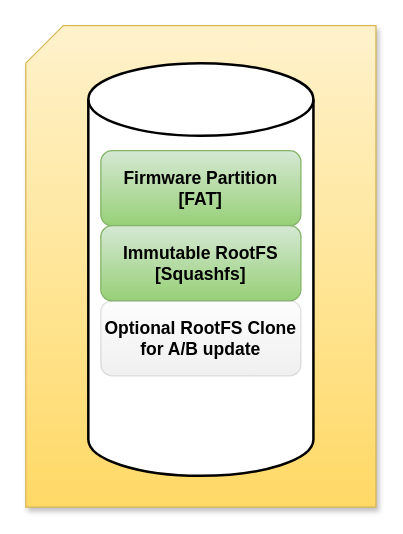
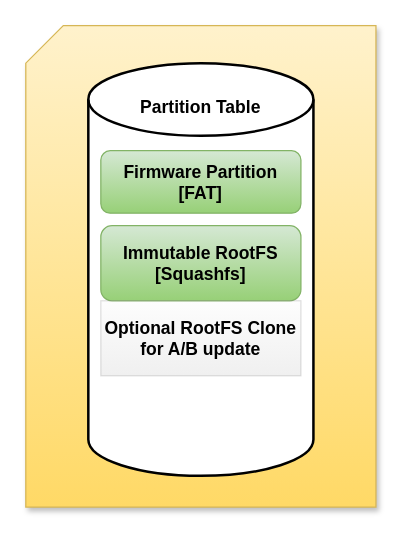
  <mxCell id="0" />
  <mxCell id="1" parent="0" />
  <mxCell id="2" value="" style="shape=card;whiteSpace=wrap;html=1;shadow=1;fillColor=#fff2cc;strokeColor=#d6b656;gradientColor=#ffd966;gradientDirection=south;" vertex="1" parent="1"><mxGeometry x="20" y="20" width="280" height="385" as="geometry" /></mxCell>
  <mxCell id="3" value="" style="shape=cylinder3;whiteSpace=wrap;html=1;boundedLbl=1;backgroundOutline=1;size=29;fillStyle=auto;shadow=0;strokeWidth=2;fillColor=default;strokeColor=#000000;" vertex="1" parent="1"><mxGeometry x="70" y="50" width="180" height="330" as="geometry" /></mxCell>
- <mxCell id="4" value="&lt;font style=&quot;font-size: 14px;&quot;&gt;&lt;b&gt;Firmware Partition [FAT]&lt;/b&gt;&lt;/font&gt;" style="rounded=1;whiteSpace=wrap;html=1;fillColor=#d5e8d4;strokeColor=#82b366;gradientColor=#97d077;" vertex="1" parent="1"><mxGeometry x="80" y="120" width="160" height="60" as="geometry" /></mxCell>
+ <mxCell id="4" value="&lt;font style=&quot;font-size: 14px;&quot;&gt;&lt;b&gt;Firmware Partition [FAT]&lt;/b&gt;&lt;/font&gt;" style="rounded=1;whiteSpace=wrap;html=1;fillColor=#d5e8d4;strokeColor=#82b366;gradientColor=#97d077;" vertex="1" parent="1"><mxGeometry x="80" y="120" width="160" height="50" as="geometry" /></mxCell>
  <mxCell id="5" value="&lt;font style=&quot;font-size: 14px;&quot;&gt;&lt;b&gt;Immutable RootFS [Squashfs]&lt;/b&gt;&lt;/font&gt;" style="rounded=1;whiteSpace=wrap;html=1;fillColor=#d5e8d4;strokeColor=#82b366;gradientColor=#97d077;" vertex="1" parent="1"><mxGeometry x="80" y="180" width="160" height="60" as="geometry" /></mxCell>
- <mxCell id="6" value="&lt;font style=&quot;font-size: 14px;&quot;&gt;&lt;b&gt;Optional RootFS Clone for A/B update&lt;/b&gt;&lt;/font&gt;" style="rounded=1;whiteSpace=wrap;html=1;fillColor=#f5f5f5;opacity=20;gradientColor=#b3b3b3;strokeColor=#666666;" vertex="1" parent="1"><mxGeometry x="80" y="240" width="160" height="60" as="geometry" /></mxCell>
+ <mxCell id="6" value="&lt;font style=&quot;font-size: 14px;&quot;&gt;&lt;b&gt;Optional RootFS Clone for A/B update&lt;/b&gt;&lt;/font&gt;" style="whiteSpace=wrap;html=1;fillColor=#f5f5f5;opacity=20;gradientColor=#b3b3b3;strokeColor=#666666;rounded=0;" vertex="1" parent="1"><mxGeometry x="80" y="240" width="160" height="60" as="geometry" /></mxCell>
+ <mxCell id="7" value="&lt;span style=&quot;font-size: 14px;&quot;&gt;&lt;b&gt;Partition Table&lt;/b&gt;&lt;/span&gt;" style="text;html=1;strokeColor=none;fillColor=none;align=center;verticalAlign=middle;whiteSpace=wrap;rounded=0;" vertex="1" parent="1"><mxGeometry x="105" y="70" width="110" height="30" as="geometry" /></mxCell>
